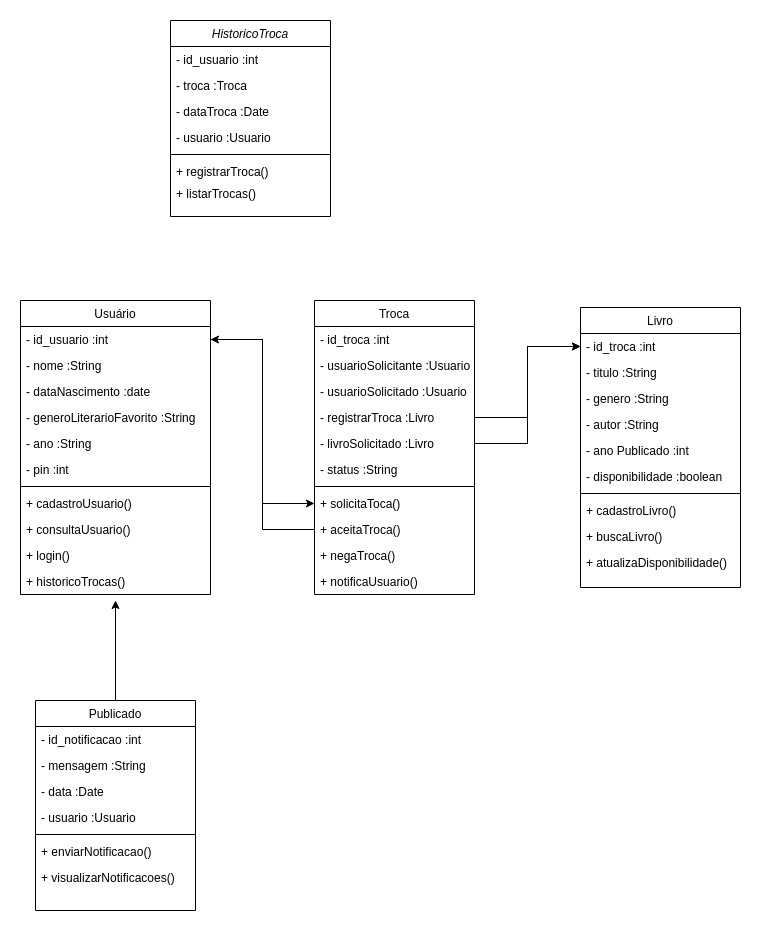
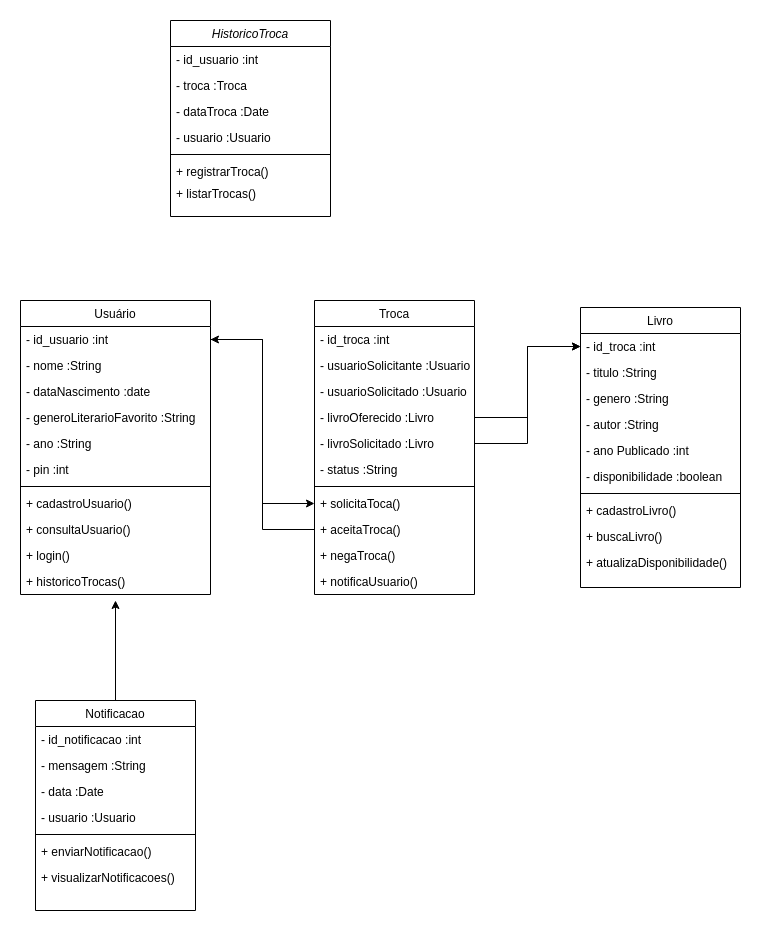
  <mxCell id="0" />
  <mxCell id="1" parent="0" />
  <mxCell id="2" value="HistoricoTroca" style="swimlane;fontStyle=2;align=center;verticalAlign=top;childLayout=stackLayout;horizontal=1;startSize=26;horizontalStack=0;resizeParent=1;resizeLast=0;collapsible=1;marginBottom=0;rounded=0;shadow=0;strokeWidth=1;" parent="1" vertex="1"><mxGeometry x="170" y="20" width="160" height="196" as="geometry"><mxRectangle x="230" y="140" width="160" height="26" as="alternateBounds" /></mxGeometry></mxCell>
  <mxCell id="3" value="- id_usuario :int" style="text;align=left;verticalAlign=top;spacingLeft=4;spacingRight=4;overflow=hidden;rotatable=0;points=[[0,0.5],[1,0.5]];portConstraint=eastwest;" parent="2" vertex="1"><mxGeometry y="26" width="160" height="26" as="geometry" /></mxCell>
  <mxCell id="4" value="- troca :Troca" style="text;align=left;verticalAlign=top;spacingLeft=4;spacingRight=4;overflow=hidden;rotatable=0;points=[[0,0.5],[1,0.5]];portConstraint=eastwest;rounded=0;shadow=0;html=0;" parent="2" vertex="1"><mxGeometry y="52" width="160" height="26" as="geometry" /></mxCell>
  <mxCell id="5" value="- dataTroca :Date" style="text;align=left;verticalAlign=top;spacingLeft=4;spacingRight=4;overflow=hidden;rotatable=0;points=[[0,0.5],[1,0.5]];portConstraint=eastwest;rounded=0;shadow=0;html=0;" parent="2" vertex="1"><mxGeometry y="78" width="160" height="26" as="geometry" /></mxCell>
  <mxCell id="6" value="- usuario :Usuario" style="text;align=left;verticalAlign=top;spacingLeft=4;spacingRight=4;overflow=hidden;rotatable=0;points=[[0,0.5],[1,0.5]];portConstraint=eastwest;rounded=0;shadow=0;html=0;" vertex="1" parent="2"><mxGeometry y="104" width="160" height="26" as="geometry" /></mxCell>
  <mxCell id="7" value="" style="line;html=1;strokeWidth=1;align=left;verticalAlign=middle;spacingTop=-1;spacingLeft=3;spacingRight=3;rotatable=0;labelPosition=right;points=[];portConstraint=eastwest;" parent="2" vertex="1"><mxGeometry y="130" width="160" height="8" as="geometry" /></mxCell>
  <mxCell id="8" value="+ registrarTroca()" style="text;align=left;verticalAlign=top;spacingLeft=4;spacingRight=4;overflow=hidden;rotatable=0;points=[[0,0.5],[1,0.5]];portConstraint=eastwest;" parent="2" vertex="1"><mxGeometry y="138" width="160" height="22" as="geometry" /></mxCell>
  <mxCell id="9" value="+ listarTrocas()" style="text;align=left;verticalAlign=top;spacingLeft=4;spacingRight=4;overflow=hidden;rotatable=0;points=[[0,0.5],[1,0.5]];portConstraint=eastwest;" vertex="1" parent="2"><mxGeometry y="160" width="160" height="22" as="geometry" /></mxCell>
  <mxCell id="10" value="Troca" style="swimlane;fontStyle=0;align=center;verticalAlign=top;childLayout=stackLayout;horizontal=1;startSize=26;horizontalStack=0;resizeParent=1;resizeLast=0;collapsible=1;marginBottom=0;rounded=0;shadow=0;strokeWidth=1;" parent="1" vertex="1"><mxGeometry x="314" y="300" width="160" height="294" as="geometry"><mxRectangle x="550" y="140" width="160" height="26" as="alternateBounds" /></mxGeometry></mxCell>
  <mxCell id="11" value="- id_troca :int" style="text;align=left;verticalAlign=top;spacingLeft=4;spacingRight=4;overflow=hidden;rotatable=0;points=[[0,0.5],[1,0.5]];portConstraint=eastwest;" parent="10" vertex="1"><mxGeometry y="26" width="160" height="26" as="geometry" /></mxCell>
  <mxCell id="12" value="- usuarioSolicitante :Usuario" style="text;align=left;verticalAlign=top;spacingLeft=4;spacingRight=4;overflow=hidden;rotatable=0;points=[[0,0.5],[1,0.5]];portConstraint=eastwest;rounded=0;shadow=0;html=0;" parent="10" vertex="1"><mxGeometry y="52" width="160" height="26" as="geometry" /></mxCell>
  <mxCell id="13" value="- usuarioSolicitado :Usuario" style="text;align=left;verticalAlign=top;spacingLeft=4;spacingRight=4;overflow=hidden;rotatable=0;points=[[0,0.5],[1,0.5]];portConstraint=eastwest;rounded=0;shadow=0;html=0;" parent="10" vertex="1"><mxGeometry y="78" width="160" height="26" as="geometry" /></mxCell>
- <mxCell id="14" value="- registrarTroca :Livro" style="text;align=left;verticalAlign=top;spacingLeft=4;spacingRight=4;overflow=hidden;rotatable=0;points=[[0,0.5],[1,0.5]];portConstraint=eastwest;rounded=0;shadow=0;html=0;" parent="10" vertex="1"><mxGeometry y="104" width="160" height="26" as="geometry" /></mxCell>
+ <mxCell id="14" value="- livroOferecido :Livro" style="text;align=left;verticalAlign=top;spacingLeft=4;spacingRight=4;overflow=hidden;rotatable=0;points=[[0,0.5],[1,0.5]];portConstraint=eastwest;rounded=0;shadow=0;html=0;" parent="10" vertex="1"><mxGeometry y="104" width="160" height="26" as="geometry" /></mxCell>
  <mxCell id="15" value="- livroSolicitado :Livro" style="text;align=left;verticalAlign=top;spacingLeft=4;spacingRight=4;overflow=hidden;rotatable=0;points=[[0,0.5],[1,0.5]];portConstraint=eastwest;rounded=0;shadow=0;html=0;" parent="10" vertex="1"><mxGeometry y="130" width="160" height="26" as="geometry" /></mxCell>
  <mxCell id="16" value="- status :String" style="text;align=left;verticalAlign=top;spacingLeft=4;spacingRight=4;overflow=hidden;rotatable=0;points=[[0,0.5],[1,0.5]];portConstraint=eastwest;rounded=0;shadow=0;html=0;" vertex="1" parent="10"><mxGeometry y="156" width="160" height="26" as="geometry" /></mxCell>
  <mxCell id="17" value="" style="line;html=1;strokeWidth=1;align=left;verticalAlign=middle;spacingTop=-1;spacingLeft=3;spacingRight=3;rotatable=0;labelPosition=right;points=[];portConstraint=eastwest;" parent="10" vertex="1"><mxGeometry y="182" width="160" height="8" as="geometry" /></mxCell>
  <mxCell id="18" value="+ solicitaToca()" style="text;align=left;verticalAlign=top;spacingLeft=4;spacingRight=4;overflow=hidden;rotatable=0;points=[[0,0.5],[1,0.5]];portConstraint=eastwest;" parent="10" vertex="1"><mxGeometry y="190" width="160" height="26" as="geometry" /></mxCell>
  <mxCell id="19" value="+ aceitaTroca()" style="text;align=left;verticalAlign=top;spacingLeft=4;spacingRight=4;overflow=hidden;rotatable=0;points=[[0,0.5],[1,0.5]];portConstraint=eastwest;" parent="10" vertex="1"><mxGeometry y="216" width="160" height="26" as="geometry" /></mxCell>
  <mxCell id="20" value="+ negaTroca()" style="text;align=left;verticalAlign=top;spacingLeft=4;spacingRight=4;overflow=hidden;rotatable=0;points=[[0,0.5],[1,0.5]];portConstraint=eastwest;" vertex="1" parent="10"><mxGeometry y="242" width="160" height="26" as="geometry" /></mxCell>
  <mxCell id="21" value="+ notificaUsuario()" style="text;align=left;verticalAlign=top;spacingLeft=4;spacingRight=4;overflow=hidden;rotatable=0;points=[[0,0.5],[1,0.5]];portConstraint=eastwest;" vertex="1" parent="10"><mxGeometry y="268" width="160" height="26" as="geometry" /></mxCell>
  <mxCell id="22" value="Usuário" style="swimlane;fontStyle=0;align=center;verticalAlign=top;childLayout=stackLayout;horizontal=1;startSize=26;horizontalStack=0;resizeParent=1;resizeLast=0;collapsible=1;marginBottom=0;rounded=0;shadow=0;strokeWidth=1;" vertex="1" parent="1"><mxGeometry x="20" y="300" width="190" height="294" as="geometry"><mxRectangle x="550" y="140" width="160" height="26" as="alternateBounds" /></mxGeometry></mxCell>
  <mxCell id="23" value="- id_usuario :int" style="text;align=left;verticalAlign=top;spacingLeft=4;spacingRight=4;overflow=hidden;rotatable=0;points=[[0,0.5],[1,0.5]];portConstraint=eastwest;" vertex="1" parent="22"><mxGeometry y="26" width="190" height="26" as="geometry" /></mxCell>
  <mxCell id="24" value="- nome :String" style="text;align=left;verticalAlign=top;spacingLeft=4;spacingRight=4;overflow=hidden;rotatable=0;points=[[0,0.5],[1,0.5]];portConstraint=eastwest;rounded=0;shadow=0;html=0;" vertex="1" parent="22"><mxGeometry y="52" width="190" height="26" as="geometry" /></mxCell>
  <mxCell id="25" value="- dataNascimento :date" style="text;align=left;verticalAlign=top;spacingLeft=4;spacingRight=4;overflow=hidden;rotatable=0;points=[[0,0.5],[1,0.5]];portConstraint=eastwest;rounded=0;shadow=0;html=0;" vertex="1" parent="22"><mxGeometry y="78" width="190" height="26" as="geometry" /></mxCell>
  <mxCell id="26" value="- generoLiterarioFavorito :String" style="text;align=left;verticalAlign=top;spacingLeft=4;spacingRight=4;overflow=hidden;rotatable=0;points=[[0,0.5],[1,0.5]];portConstraint=eastwest;rounded=0;shadow=0;html=0;" vertex="1" parent="22"><mxGeometry y="104" width="190" height="26" as="geometry" /></mxCell>
  <mxCell id="27" value="- ano :String" style="text;align=left;verticalAlign=top;spacingLeft=4;spacingRight=4;overflow=hidden;rotatable=0;points=[[0,0.5],[1,0.5]];portConstraint=eastwest;rounded=0;shadow=0;html=0;" vertex="1" parent="22"><mxGeometry y="130" width="190" height="26" as="geometry" /></mxCell>
  <mxCell id="28" value="- pin :int" style="text;align=left;verticalAlign=top;spacingLeft=4;spacingRight=4;overflow=hidden;rotatable=0;points=[[0,0.5],[1,0.5]];portConstraint=eastwest;rounded=0;shadow=0;html=0;" vertex="1" parent="22"><mxGeometry y="156" width="190" height="26" as="geometry" /></mxCell>
  <mxCell id="29" value="" style="line;html=1;strokeWidth=1;align=left;verticalAlign=middle;spacingTop=-1;spacingLeft=3;spacingRight=3;rotatable=0;labelPosition=right;points=[];portConstraint=eastwest;" vertex="1" parent="22"><mxGeometry y="182" width="190" height="8" as="geometry" /></mxCell>
  <mxCell id="30" value="+ cadastroUsuario()" style="text;align=left;verticalAlign=top;spacingLeft=4;spacingRight=4;overflow=hidden;rotatable=0;points=[[0,0.5],[1,0.5]];portConstraint=eastwest;" vertex="1" parent="22"><mxGeometry y="190" width="190" height="26" as="geometry" /></mxCell>
  <mxCell id="31" value="+ consultaUsuario()" style="text;align=left;verticalAlign=top;spacingLeft=4;spacingRight=4;overflow=hidden;rotatable=0;points=[[0,0.5],[1,0.5]];portConstraint=eastwest;" vertex="1" parent="22"><mxGeometry y="216" width="190" height="26" as="geometry" /></mxCell>
  <mxCell id="32" value="+ login()" style="text;align=left;verticalAlign=top;spacingLeft=4;spacingRight=4;overflow=hidden;rotatable=0;points=[[0,0.5],[1,0.5]];portConstraint=eastwest;" vertex="1" parent="22"><mxGeometry y="242" width="190" height="26" as="geometry" /></mxCell>
  <mxCell id="33" value="+ historicoTrocas()" style="text;align=left;verticalAlign=top;spacingLeft=4;spacingRight=4;overflow=hidden;rotatable=0;points=[[0,0.5],[1,0.5]];portConstraint=eastwest;" vertex="1" parent="22"><mxGeometry y="268" width="190" height="26" as="geometry" /></mxCell>
  <mxCell id="34" value="Livro" style="swimlane;fontStyle=0;align=center;verticalAlign=top;childLayout=stackLayout;horizontal=1;startSize=26;horizontalStack=0;resizeParent=1;resizeLast=0;collapsible=1;marginBottom=0;rounded=0;shadow=0;strokeWidth=1;" vertex="1" parent="1"><mxGeometry x="580" y="307" width="160" height="280" as="geometry"><mxRectangle x="550" y="140" width="160" height="26" as="alternateBounds" /></mxGeometry></mxCell>
  <mxCell id="35" value="- id_troca :int" style="text;align=left;verticalAlign=top;spacingLeft=4;spacingRight=4;overflow=hidden;rotatable=0;points=[[0,0.5],[1,0.5]];portConstraint=eastwest;" vertex="1" parent="34"><mxGeometry y="26" width="160" height="26" as="geometry" /></mxCell>
  <mxCell id="36" value="- titulo :String" style="text;align=left;verticalAlign=top;spacingLeft=4;spacingRight=4;overflow=hidden;rotatable=0;points=[[0,0.5],[1,0.5]];portConstraint=eastwest;rounded=0;shadow=0;html=0;" vertex="1" parent="34"><mxGeometry y="52" width="160" height="26" as="geometry" /></mxCell>
  <mxCell id="37" value="- genero :String" style="text;align=left;verticalAlign=top;spacingLeft=4;spacingRight=4;overflow=hidden;rotatable=0;points=[[0,0.5],[1,0.5]];portConstraint=eastwest;rounded=0;shadow=0;html=0;" vertex="1" parent="34"><mxGeometry y="78" width="160" height="26" as="geometry" /></mxCell>
  <mxCell id="38" value="- autor :String" style="text;align=left;verticalAlign=top;spacingLeft=4;spacingRight=4;overflow=hidden;rotatable=0;points=[[0,0.5],[1,0.5]];portConstraint=eastwest;rounded=0;shadow=0;html=0;" vertex="1" parent="34"><mxGeometry y="104" width="160" height="26" as="geometry" /></mxCell>
  <mxCell id="39" value="- ano Publicado :int" style="text;align=left;verticalAlign=top;spacingLeft=4;spacingRight=4;overflow=hidden;rotatable=0;points=[[0,0.5],[1,0.5]];portConstraint=eastwest;rounded=0;shadow=0;html=0;" vertex="1" parent="34"><mxGeometry y="130" width="160" height="26" as="geometry" /></mxCell>
  <mxCell id="40" value="- disponibilidade :boolean" style="text;align=left;verticalAlign=top;spacingLeft=4;spacingRight=4;overflow=hidden;rotatable=0;points=[[0,0.5],[1,0.5]];portConstraint=eastwest;rounded=0;shadow=0;html=0;" vertex="1" parent="34"><mxGeometry y="156" width="160" height="26" as="geometry" /></mxCell>
  <mxCell id="41" value="" style="line;html=1;strokeWidth=1;align=left;verticalAlign=middle;spacingTop=-1;spacingLeft=3;spacingRight=3;rotatable=0;labelPosition=right;points=[];portConstraint=eastwest;" vertex="1" parent="34"><mxGeometry y="182" width="160" height="8" as="geometry" /></mxCell>
  <mxCell id="42" value="+ cadastroLivro()" style="text;align=left;verticalAlign=top;spacingLeft=4;spacingRight=4;overflow=hidden;rotatable=0;points=[[0,0.5],[1,0.5]];portConstraint=eastwest;" vertex="1" parent="34"><mxGeometry y="190" width="160" height="26" as="geometry" /></mxCell>
  <mxCell id="43" value="+ buscaLivro()" style="text;align=left;verticalAlign=top;spacingLeft=4;spacingRight=4;overflow=hidden;rotatable=0;points=[[0,0.5],[1,0.5]];portConstraint=eastwest;" vertex="1" parent="34"><mxGeometry y="216" width="160" height="26" as="geometry" /></mxCell>
  <mxCell id="44" value="+ atualizaDisponibilidade()" style="text;align=left;verticalAlign=top;spacingLeft=4;spacingRight=4;overflow=hidden;rotatable=0;points=[[0,0.5],[1,0.5]];portConstraint=eastwest;" vertex="1" parent="34"><mxGeometry y="242" width="160" height="26" as="geometry" /></mxCell>
  <mxCell id="45" style="edgeStyle=orthogonalEdgeStyle;rounded=0;orthogonalLoop=1;jettySize=auto;html=1;" edge="1" parent="1" source="46"><mxGeometry relative="1" as="geometry"><mxPoint x="115" y="600" as="targetPoint" /></mxGeometry></mxCell>
- <mxCell id="46" value="Publicado" style="swimlane;fontStyle=0;align=center;verticalAlign=top;childLayout=stackLayout;horizontal=1;startSize=26;horizontalStack=0;resizeParent=1;resizeLast=0;collapsible=1;marginBottom=0;rounded=0;shadow=0;strokeWidth=1;" vertex="1" parent="1"><mxGeometry x="35" y="700" width="160" height="210" as="geometry"><mxRectangle x="550" y="140" width="160" height="26" as="alternateBounds" /></mxGeometry></mxCell>
+ <mxCell id="46" value="Notificacao" style="swimlane;fontStyle=0;align=center;verticalAlign=top;childLayout=stackLayout;horizontal=1;startSize=26;horizontalStack=0;resizeParent=1;resizeLast=0;collapsible=1;marginBottom=0;rounded=0;shadow=0;strokeWidth=1;" vertex="1" parent="1"><mxGeometry x="35" y="700" width="160" height="210" as="geometry"><mxRectangle x="550" y="140" width="160" height="26" as="alternateBounds" /></mxGeometry></mxCell>
  <mxCell id="47" value="- id_notificacao :int" style="text;align=left;verticalAlign=top;spacingLeft=4;spacingRight=4;overflow=hidden;rotatable=0;points=[[0,0.5],[1,0.5]];portConstraint=eastwest;" vertex="1" parent="46"><mxGeometry y="26" width="160" height="26" as="geometry" /></mxCell>
  <mxCell id="48" value="- mensagem :String" style="text;align=left;verticalAlign=top;spacingLeft=4;spacingRight=4;overflow=hidden;rotatable=0;points=[[0,0.5],[1,0.5]];portConstraint=eastwest;rounded=0;shadow=0;html=0;" vertex="1" parent="46"><mxGeometry y="52" width="160" height="26" as="geometry" /></mxCell>
  <mxCell id="49" value="- data :Date" style="text;align=left;verticalAlign=top;spacingLeft=4;spacingRight=4;overflow=hidden;rotatable=0;points=[[0,0.5],[1,0.5]];portConstraint=eastwest;rounded=0;shadow=0;html=0;" vertex="1" parent="46"><mxGeometry y="78" width="160" height="26" as="geometry" /></mxCell>
  <mxCell id="50" value="- usuario :Usuario" style="text;align=left;verticalAlign=top;spacingLeft=4;spacingRight=4;overflow=hidden;rotatable=0;points=[[0,0.5],[1,0.5]];portConstraint=eastwest;rounded=0;shadow=0;html=0;" vertex="1" parent="46"><mxGeometry y="104" width="160" height="26" as="geometry" /></mxCell>
  <mxCell id="51" value="" style="line;html=1;strokeWidth=1;align=left;verticalAlign=middle;spacingTop=-1;spacingLeft=3;spacingRight=3;rotatable=0;labelPosition=right;points=[];portConstraint=eastwest;" vertex="1" parent="46"><mxGeometry y="130" width="160" height="8" as="geometry" /></mxCell>
  <mxCell id="52" value="+ enviarNotificacao()" style="text;align=left;verticalAlign=top;spacingLeft=4;spacingRight=4;overflow=hidden;rotatable=0;points=[[0,0.5],[1,0.5]];portConstraint=eastwest;" vertex="1" parent="46"><mxGeometry y="138" width="160" height="26" as="geometry" /></mxCell>
  <mxCell id="53" value="+ visualizarNotificacoes()" style="text;align=left;verticalAlign=top;spacingLeft=4;spacingRight=4;overflow=hidden;rotatable=0;points=[[0,0.5],[1,0.5]];portConstraint=eastwest;" vertex="1" parent="46"><mxGeometry y="164" width="160" height="26" as="geometry" /></mxCell>
  <mxCell id="54" style="edgeStyle=orthogonalEdgeStyle;rounded=0;orthogonalLoop=1;jettySize=auto;html=1;exitX=0;exitY=0.5;exitDx=0;exitDy=0;entryX=1;entryY=0.5;entryDx=0;entryDy=0;" edge="1" parent="1" source="19" target="23"><mxGeometry relative="1" as="geometry" /></mxCell>
  <mxCell id="55" style="edgeStyle=orthogonalEdgeStyle;rounded=0;orthogonalLoop=1;jettySize=auto;html=1;exitX=1;exitY=0.5;exitDx=0;exitDy=0;entryX=0;entryY=0.5;entryDx=0;entryDy=0;" edge="1" parent="1" source="23" target="18"><mxGeometry relative="1" as="geometry" /></mxCell>
  <mxCell id="56" style="edgeStyle=orthogonalEdgeStyle;rounded=0;orthogonalLoop=1;jettySize=auto;html=1;exitX=1;exitY=0.5;exitDx=0;exitDy=0;entryX=0;entryY=0.5;entryDx=0;entryDy=0;" edge="1" parent="1" source="14" target="35"><mxGeometry relative="1" as="geometry" /></mxCell>
  <mxCell id="57" style="edgeStyle=orthogonalEdgeStyle;rounded=0;orthogonalLoop=1;jettySize=auto;html=1;exitX=1;exitY=0.5;exitDx=0;exitDy=0;" edge="1" parent="1" source="15" target="35"><mxGeometry relative="1" as="geometry" /></mxCell>
